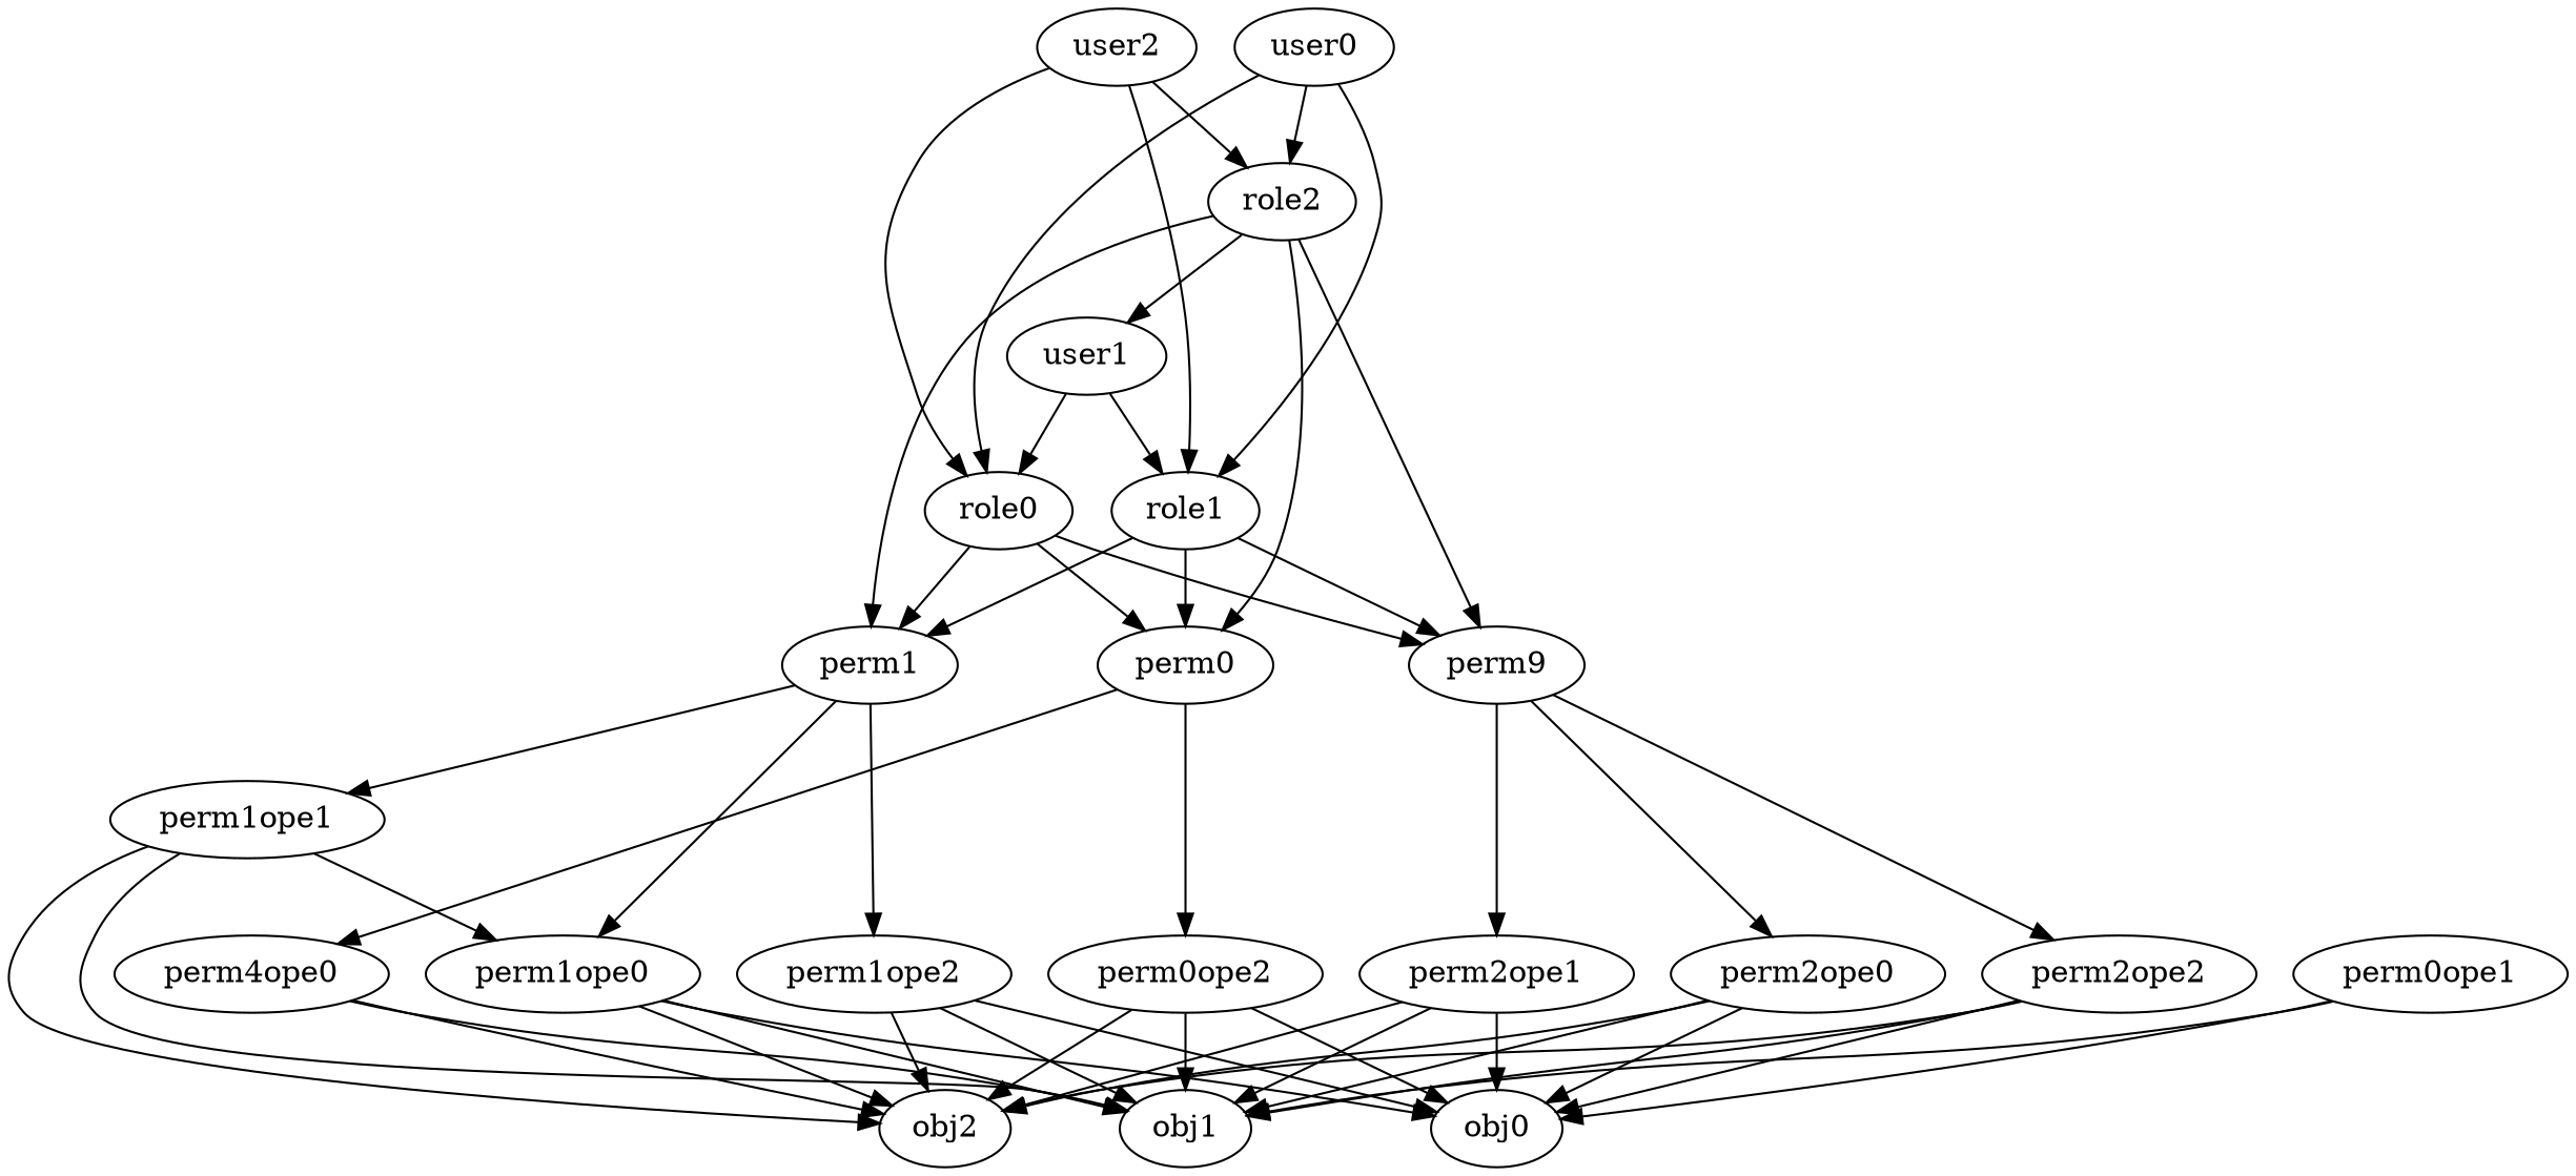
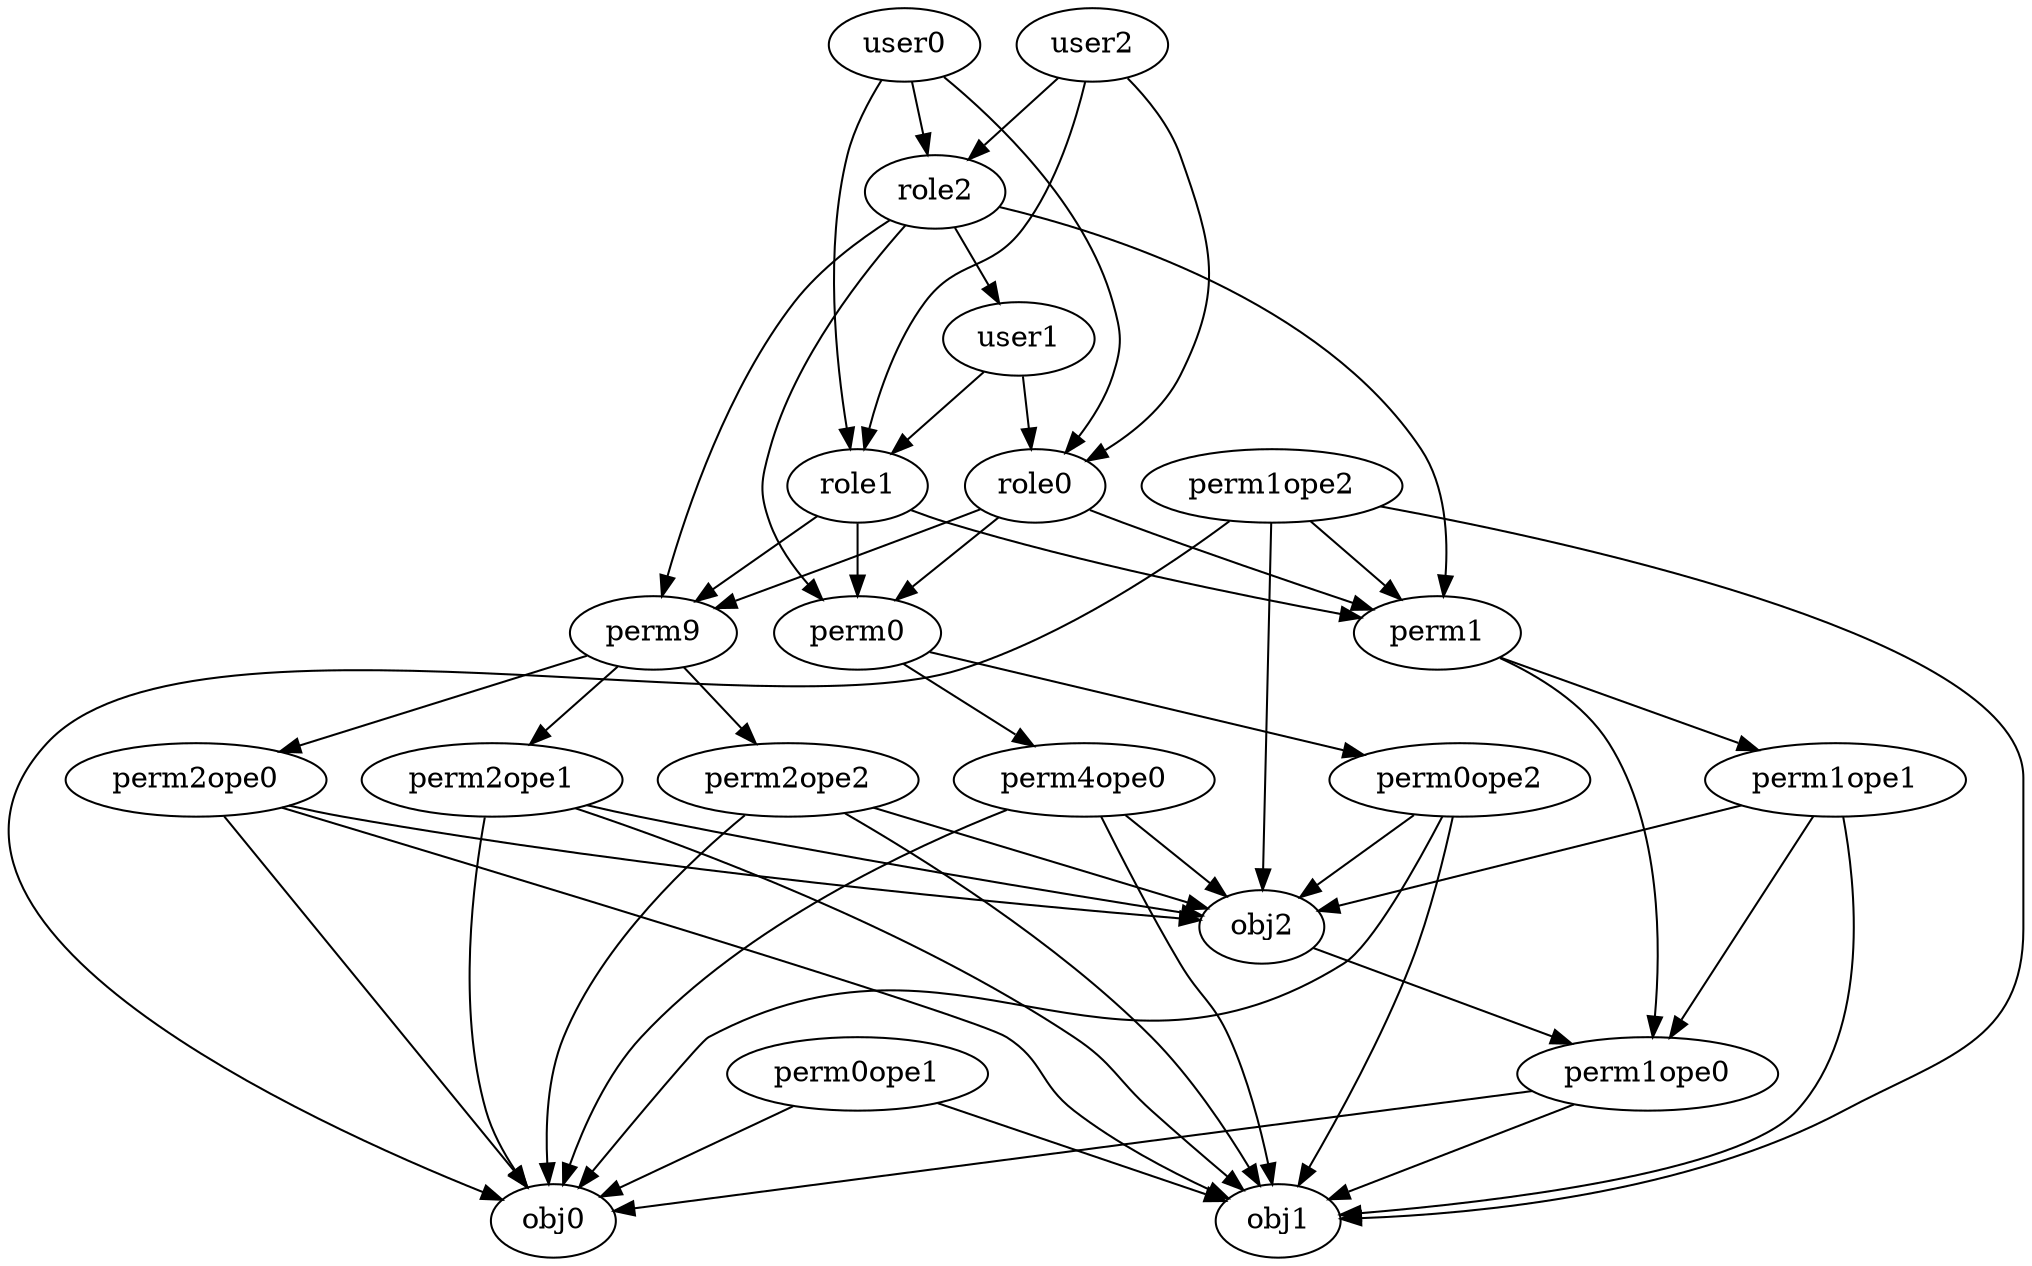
  digraph {
    node [color=black shape=ellipse style=solid]
    edge [color=black constraint=true style=solid]
    n1 [label=user2]
    n2 [label=role2]
    n3 [label=role1]
    n4 [label=role0]
    n5 [label=user1]
    n6 [label=perm0]
    n7 [label=perm1]
    n8 [label=perm9]
    n9 [label=user0]
    n10 [label=perm0ope2]
    n11 [label=perm4ope0]
    n12 [label=perm1ope2]
    n13 [label=perm1ope0]
    n14 [label=perm1ope1]
    n15 [label=perm2ope0]
    n16 [label=perm2ope2]
    n17 [label=perm2ope1]
    n18 [label=obj1]
    n19 [label=obj0]
    n20 [label=obj2]
    n21 [label=perm0ope1]
    n1 -> n2
    n1 -> n3
    n1 -> n4
    n2 -> n5
    n2 -> n6
    n2 -> n7
    n2 -> n8
    n3 -> n6
    n3 -> n7
    n3 -> n8
    n4 -> n6
    n4 -> n7
    n4 -> n8
    n5 -> n3
    n5 -> n4
    n6 -> n10
    n6 -> n11
-   n7 -> n12
+   n12 -> n7
    n7 -> n13
    n7 -> n14
    n8 -> n15
    n8 -> n16
    n8 -> n17
    n9 -> n2
    n9 -> n3
    n9 -> n4
    n10 -> n18
    n10 -> n19
    n10 -> n20
    n11 -> n18
+   n11 -> n19
    n11 -> n20
    n12 -> n18
    n12 -> n19
    n12 -> n20
    n13 -> n18
    n13 -> n19
-   n13 -> n20
+   n20 -> n13
    n14 -> n13
    n14 -> n18
    n14 -> n20
    n15 -> n18
    n15 -> n19
    n15 -> n20
    n16 -> n18
    n16 -> n19
    n16 -> n20
    n17 -> n18
    n17 -> n19
    n17 -> n20
    n21 -> n18
    n21 -> n19
  }
